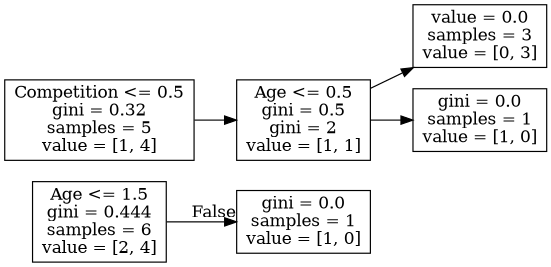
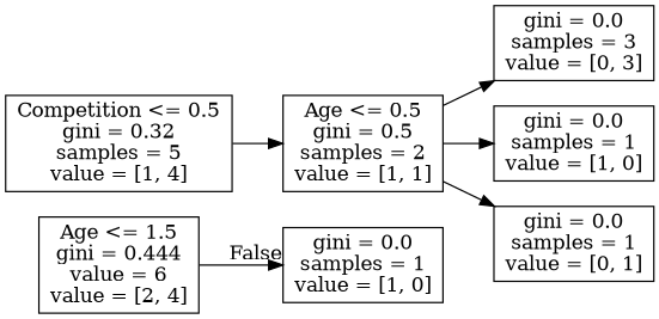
  digraph {
    rankdir=LR
    node [shape=box]
-   n1 [label="Age <= 1.5\ngini = 0.444\nsamples = 6\nvalue = [2, 4]"]
+   n1 [label="Age <= 1.5\ngini = 0.444\nvalue = 6\nvalue = [2, 4]"]
    n2 [label="gini = 0.0\nsamples = 1\nvalue = [1, 0]"]
    n3 [label="Competition <= 0.5\ngini = 0.32\nsamples = 5\nvalue = [1, 4]"]
-   n4 [label="Age <= 0.5\ngini = 0.5\ngini = 2\nvalue = [1, 1]"]
-   n5 [label="value = 0.0\nsamples = 3\nvalue = [0, 3]"]
+   n4 [label="Age <= 0.5\ngini = 0.5\nsamples = 2\nvalue = [1, 1]"]
+   n5 [label="gini = 0.0\nsamples = 3\nvalue = [0, 3]"]
    n6 [label="gini = 0.0\nsamples = 1\nvalue = [1, 0]"]
+   n7 [label="gini = 0.0\nsamples = 1\nvalue = [0, 1]"]
    n1 -> n2 [headlabel=False labelangle=-45 labeldistance=2.5]
    n3 -> n4
    n4 -> n5
    n4 -> n6
+   n4 -> n7
  }
